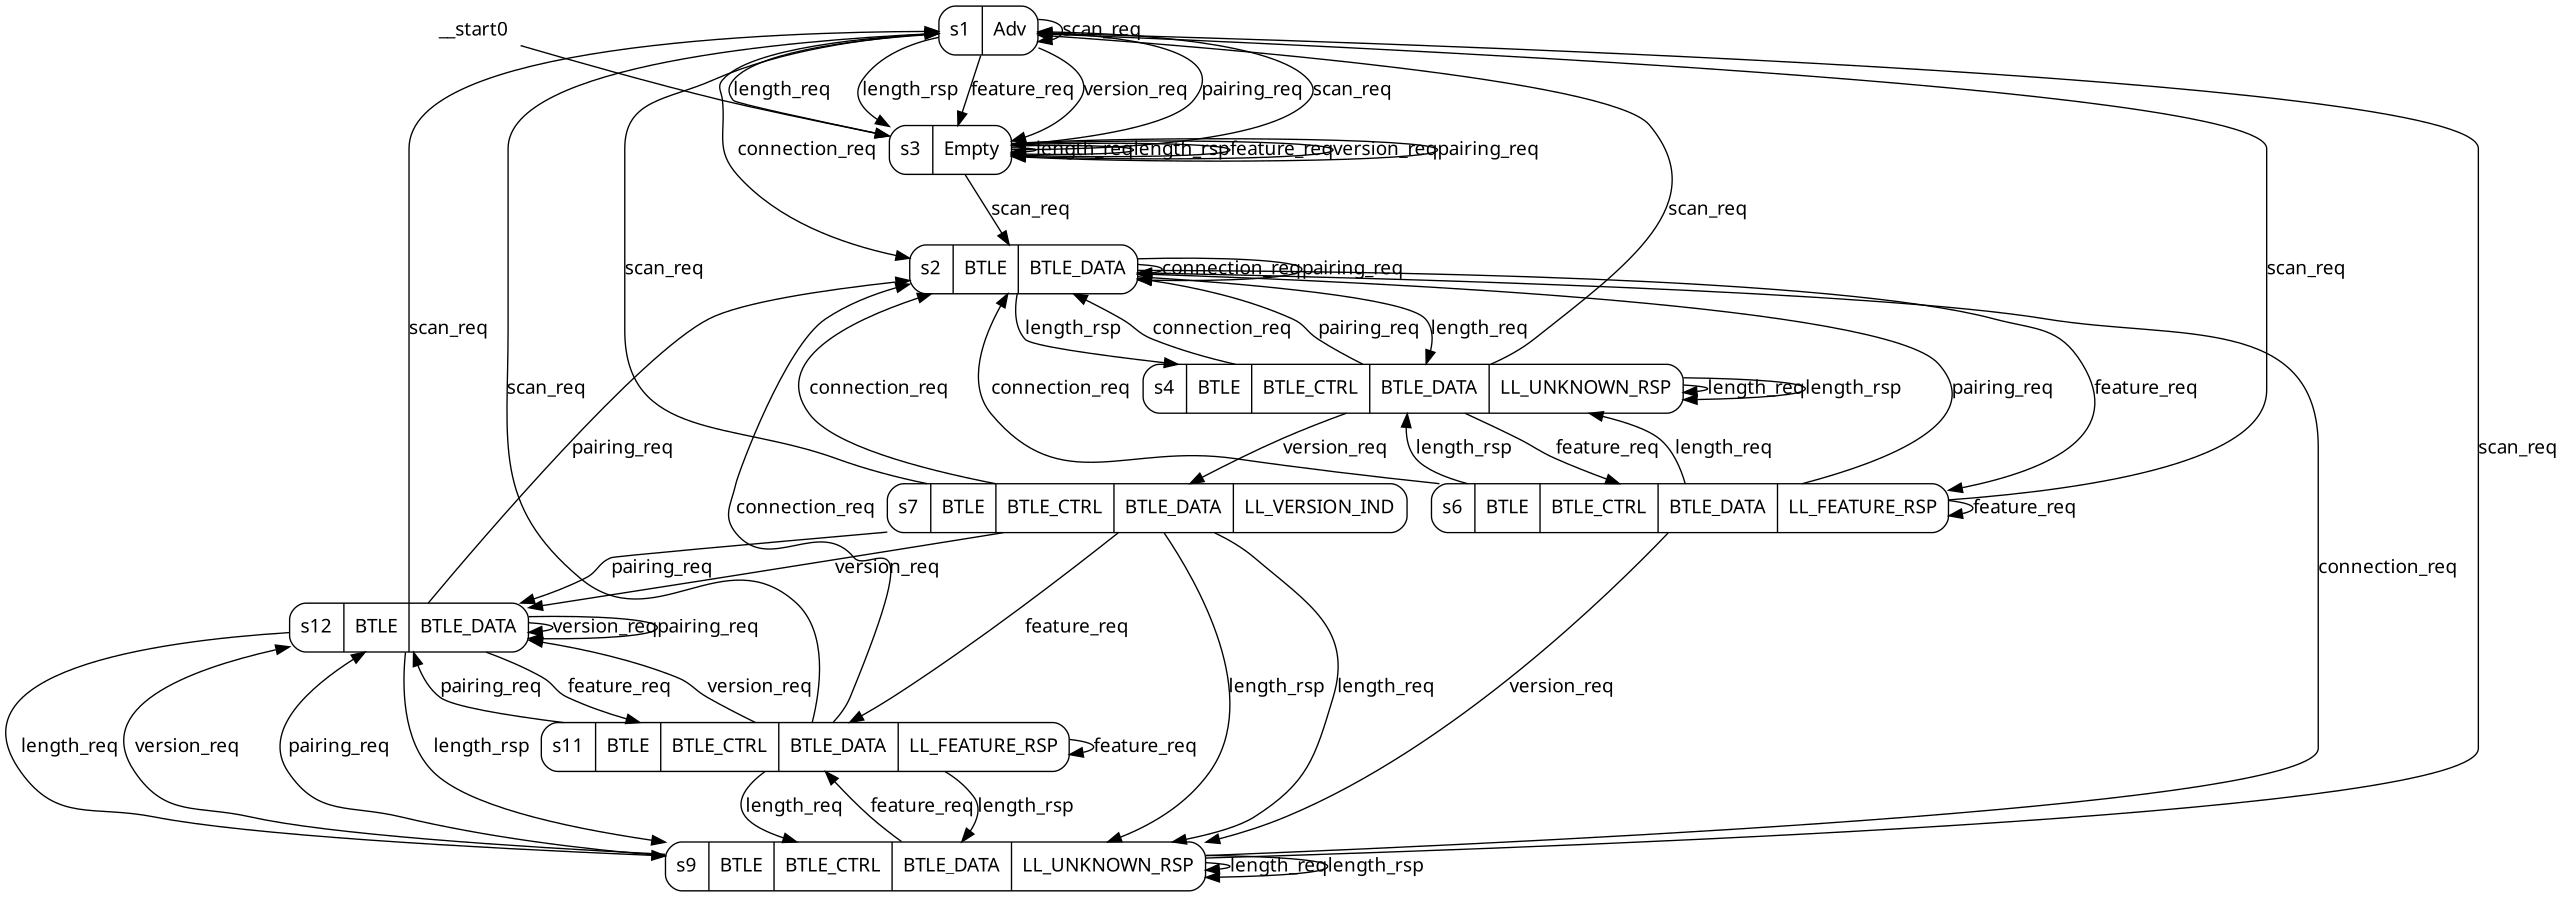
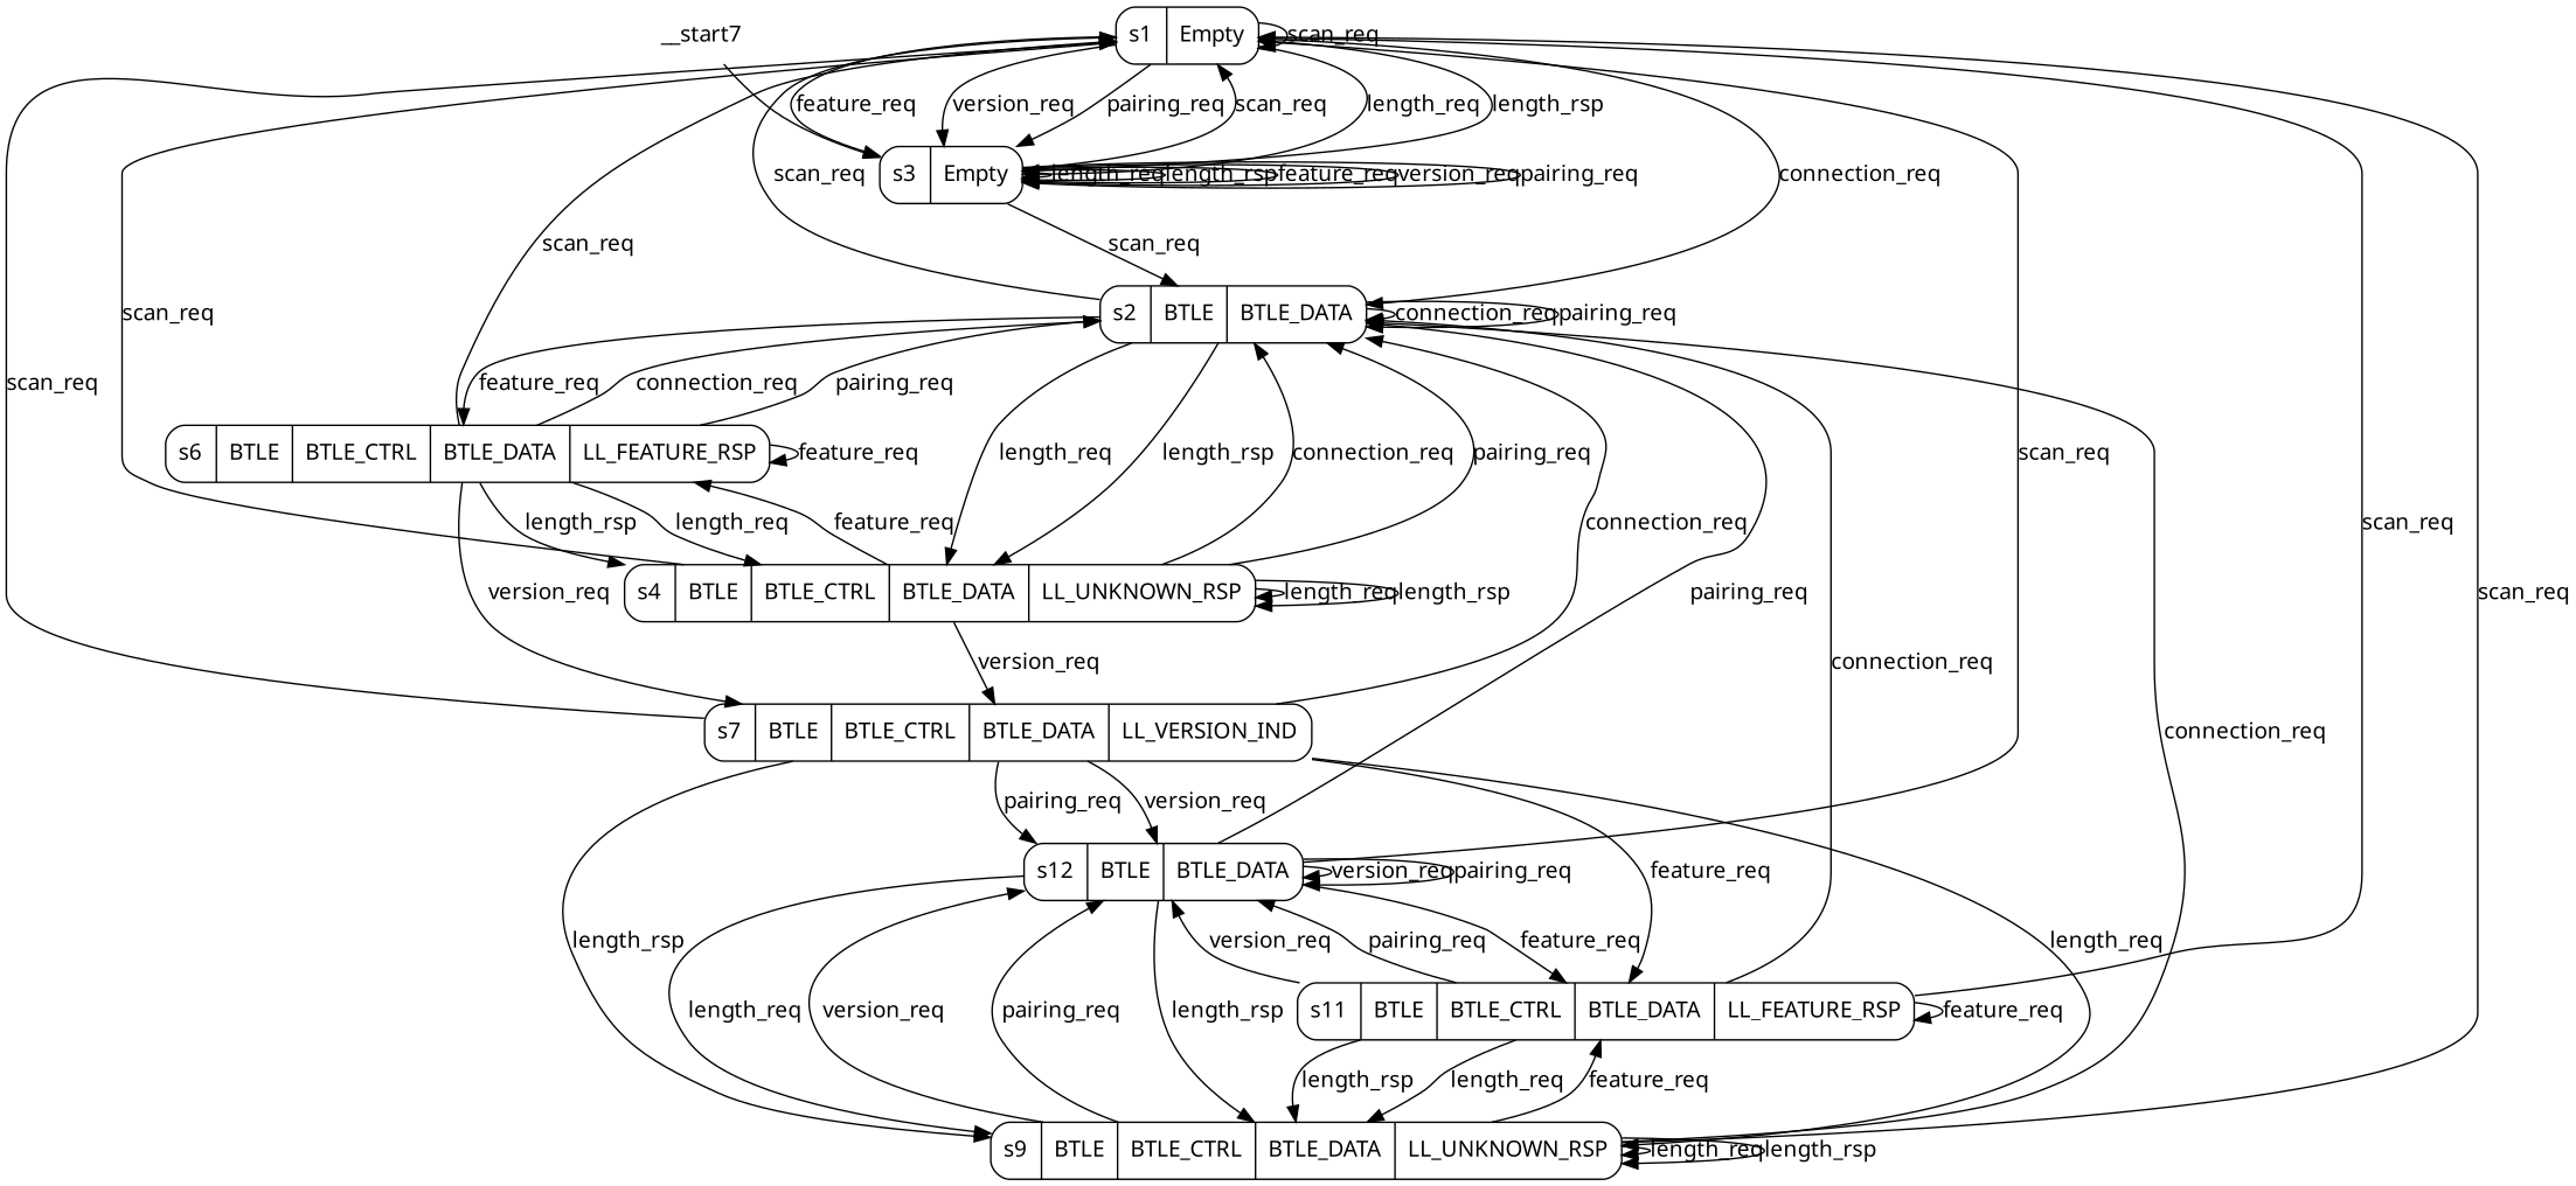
  digraph {
    fontname="Noto Sans"
    node [fontname="Noto Sans" shape=record style=rounded]
    edge [fontname="Noto Sans"]
-   n1 [label="s1|Adv"]
+   n1 [label="s1|Empty"]
    n2 [label="s2|BTLE|BTLE_DATA"]
    n3 [label="s3|Empty"]
    n4 [label="s4|BTLE|BTLE_CTRL|BTLE_DATA|LL_UNKNOWN_RSP"]
    n5 [label="s6|BTLE|BTLE_CTRL|BTLE_DATA|LL_FEATURE_RSP"]
    n6 [label="s7|BTLE|BTLE_CTRL|BTLE_DATA|LL_VERSION_IND"]
    n7 [label="s9|BTLE|BTLE_CTRL|BTLE_DATA|LL_UNKNOWN_RSP"]
    n8 [label="s11|BTLE|BTLE_CTRL|BTLE_DATA|LL_FEATURE_RSP"]
    n9 [label="s12|BTLE|BTLE_DATA"]
-   __start0 [shape=none style=""]
+   __start0 [shape=none label=__start7 style=""]
    n1 -> n1 [label=scan_req]
    n1 -> n2 [label=connection_req]
    n1 -> n3 [label=length_req]
    n1 -> n3 [label=length_rsp]
    n1 -> n3 [label=feature_req]
    n1 -> n3 [label=version_req]
    n1 -> n3 [label=pairing_req]
+   n2 -> n1 [label=scan_req]
    n2 -> n2 [label=connection_req]
    n2 -> n2 [label=pairing_req]
    n2 -> n4 [label=length_req]
    n2 -> n4 [label=length_rsp]
    n2 -> n5 [label=feature_req]
    n3 -> n1 [label=scan_req]
    n3 -> n2 [label=scan_req]
    n3 -> n3 [label=length_req]
    n3 -> n3 [label=length_rsp]
    n3 -> n3 [label=feature_req]
    n3 -> n3 [label=version_req]
    n3 -> n3 [label=pairing_req]
    n4 -> n1 [label=scan_req]
    n4 -> n2 [label=connection_req]
    n4 -> n2 [label=pairing_req]
    n4 -> n4 [label=length_req]
    n4 -> n4 [label=length_rsp]
    n4 -> n5 [label=feature_req]
    n4 -> n6 [label=version_req]
    n5 -> n1 [label=scan_req]
    n5 -> n2 [label=connection_req]
    n5 -> n2 [label=pairing_req]
    n5 -> n4 [label=length_req]
    n5 -> n4 [label=length_rsp]
    n5 -> n5 [label=feature_req]
-   n5 -> n7 [label=version_req]
+   n5 -> n6 [label=version_req]
    n6 -> n1 [label=scan_req]
    n6 -> n2 [label=connection_req]
    n6 -> n7 [label=length_req]
    n6 -> n7 [label=length_rsp]
    n6 -> n8 [label=feature_req]
    n6 -> n9 [label=version_req]
    n6 -> n9 [label=pairing_req]
    n7 -> n1 [label=scan_req]
    n7 -> n2 [label=connection_req]
    n7 -> n7 [label=length_req]
    n7 -> n7 [label=length_rsp]
    n7 -> n8 [label=feature_req]
    n7 -> n9 [label=version_req]
    n7 -> n9 [label=pairing_req]
    n8 -> n1 [label=scan_req]
    n8 -> n2 [label=connection_req]
    n8 -> n7 [label=length_req]
    n8 -> n7 [label=length_rsp]
    n8 -> n8 [label=feature_req]
    n8 -> n9 [label=version_req]
    n8 -> n9 [label=pairing_req]
    n9 -> n1 [label=scan_req]
    n9 -> n2 [label=pairing_req]
    n9 -> n7 [label=length_req]
    n9 -> n7 [label=length_rsp]
    n9 -> n8 [label=feature_req]
    n9 -> n9 [label=version_req]
    n9 -> n9 [label=pairing_req]
    __start0 -> n3
  }
